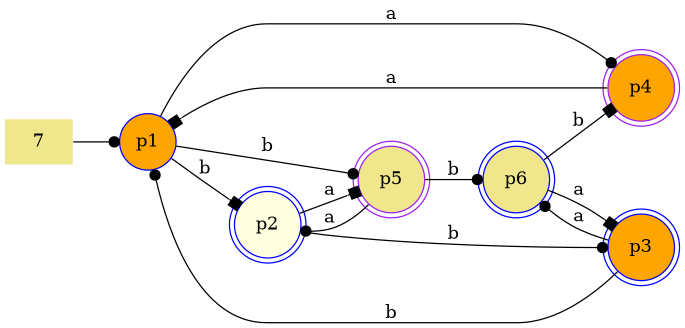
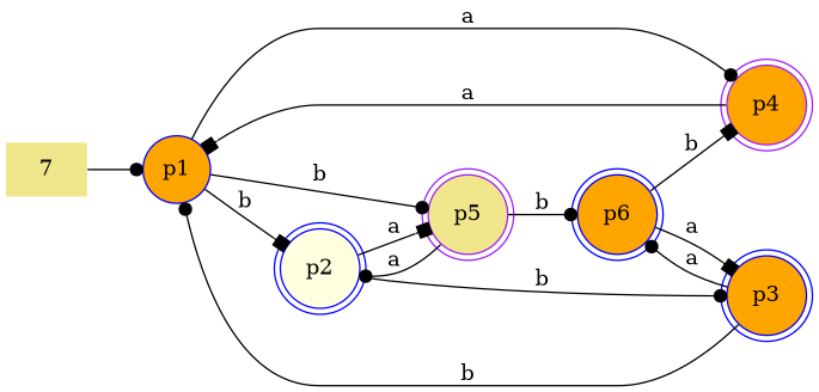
  digraph {
    rankdir=LR
    node [color=blue fillcolor=orange shape=doublecircle style=filled]
    edge [arrowhead=dot]
    p1 [shape=circle]
    p4 [color=purple]
    p2 [fillcolor=lightyellow]
    p5 [color=purple fillcolor=khaki]
    p3
-   p6 [fillcolor=khaki]
+   p6
    n7 [color=darkgreen fillcolor=khaki label=7 shape=none]
    p1 -> p4 [label=a]
    p1 -> p2 [arrowhead=box label=b]
    p1 -> p5 [label=b]
    p4 -> p1 [arrowhead=box label=a]
    p2 -> p5 [arrowhead=box label=a]
    p2 -> p3 [label=b]
    p5 -> p2 [label=a]
    p5 -> p6 [label=b]
    p3 -> p1 [label=b]
    p3 -> p6 [label=a]
    p6 -> p4 [arrowhead=box label=b]
    p6 -> p3 [arrowhead=box label=a]
    n7 -> p1
  }
